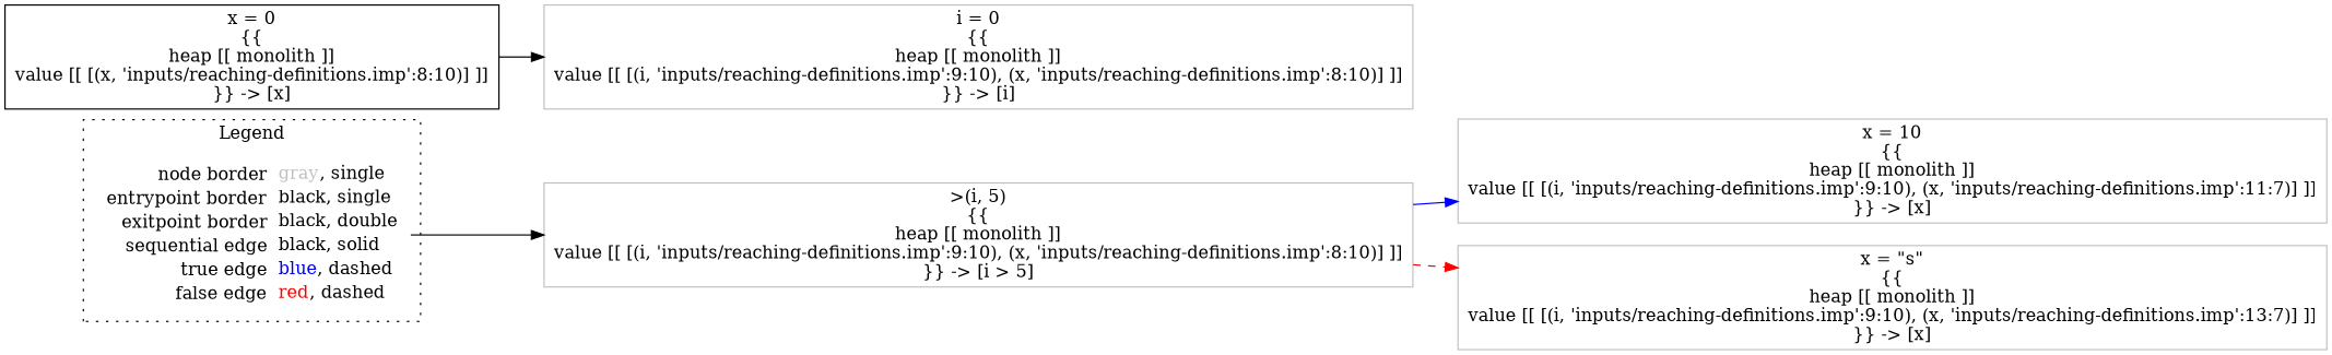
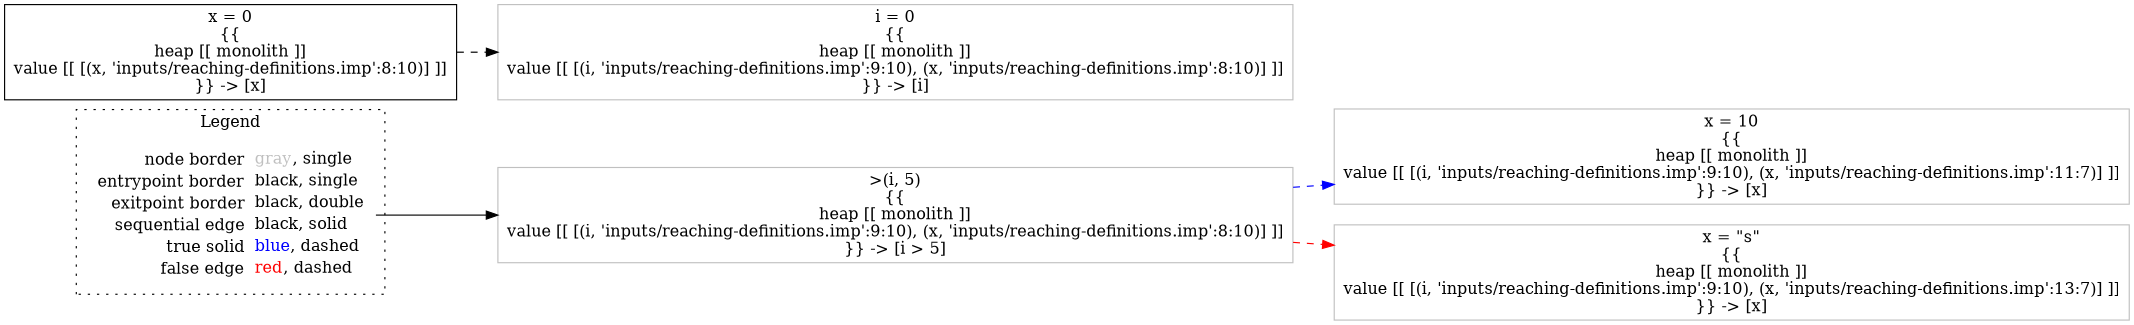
  digraph {
    rankdir=LR
    node [shape=rect color=gray]
    edge [color=black]
-   n1 [label=<<table border="0" cellpadding="2" cellspacing="0" cellborder="0"><tr><td align="right">node border&nbsp;</td><td align="left"><font color="gray">gray</font>, single</td></tr><tr><td align="right">entrypoint border&nbsp;</td><td align="left"><font color="black">black</font>, single</td></tr><tr><td align="right">exitpoint border&nbsp;</td><td align="left"><font color="black">black</font>, double</td></tr><tr><td align="right">sequential edge&nbsp;</td><td align="left"><font color="black">black</font>, solid</td></tr><tr><td align="right">true edge&nbsp;</td><td align="left"><font color="blue">blue</font>, dashed</td></tr><tr><td align="right">false edge&nbsp;</td><td align="left"><font color="red">red</font>, dashed</td></tr></table>> shape=plaintext color=""]
+   n1 [label=<<table border="0" cellpadding="2" cellspacing="0" cellborder="0"><tr><td align="right">node border&nbsp;</td><td align="left"><font color="gray">gray</font>, single</td></tr><tr><td align="right">entrypoint border&nbsp;</td><td align="left"><font color="black">black</font>, single</td></tr><tr><td align="right">exitpoint border&nbsp;</td><td align="left"><font color="black">black</font>, double</td></tr><tr><td align="right">sequential edge&nbsp;</td><td align="left"><font color="black">black</font>, solid</td></tr><tr><td align="right">true solid&nbsp;</td><td align="left"><font color="blue">blue</font>, dashed</td></tr><tr><td align="right">false edge&nbsp;</td><td align="left"><font color="red">red</font>, dashed</td></tr></table>> shape=plaintext color=""]
    n2 [label=<&gt;(i, 5)<BR/>{{<BR/>heap [[ monolith ]]<BR/>value [[ [(i, 'inputs/reaching-definitions.imp':9:10), (x, 'inputs/reaching-definitions.imp':8:10)] ]]<BR/>}} -&gt; [i &gt; 5]>]
    n3 [color=black label=<x = 0<BR/>{{<BR/>heap [[ monolith ]]<BR/>value [[ [(x, 'inputs/reaching-definitions.imp':8:10)] ]]<BR/>}} -&gt; [x]>]
    n4 [label=<i = 0<BR/>{{<BR/>heap [[ monolith ]]<BR/>value [[ [(i, 'inputs/reaching-definitions.imp':9:10), (x, 'inputs/reaching-definitions.imp':8:10)] ]]<BR/>}} -&gt; [i]>]
    n5 [label=<x = 10<BR/>{{<BR/>heap [[ monolith ]]<BR/>value [[ [(i, 'inputs/reaching-definitions.imp':9:10), (x, 'inputs/reaching-definitions.imp':11:7)] ]]<BR/>}} -&gt; [x]>]
    n6 [label=<x = &quot;s&quot;<BR/>{{<BR/>heap [[ monolith ]]<BR/>value [[ [(i, 'inputs/reaching-definitions.imp':9:10), (x, 'inputs/reaching-definitions.imp':13:7)] ]]<BR/>}} -&gt; [x]>]
    subgraph cluster_1 {
      label=Legend
      style=dotted
      n1
    }
    n1 -> n2
-   n2 -> n5 [color=blue style=solid]
+   n2 -> n5 [color=blue style=dashed]
    n2 -> n6 [color=red style=dashed]
-   n3 -> n4
+   n3 -> n4 [style=dashed]
  }
